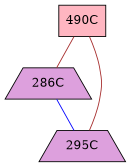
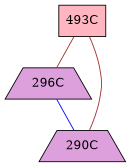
  graph {
    node [fillcolor=plum shape=trapezium style="radial,filled"]
    edge [color=brown penwidth=1]
-   "490C" [fillcolor=lightpink shape=box]
-   "286C"
-   "290C" [label="295C"]
+   "490C" [fillcolor=lightpink shape=box label="493C"]
+   "286C" [label="296C"]
+   "290C"
    "490C" -- "286C"
    "490C" -- "290C"
    "286C" -- "290C" [color=blue]
  }
